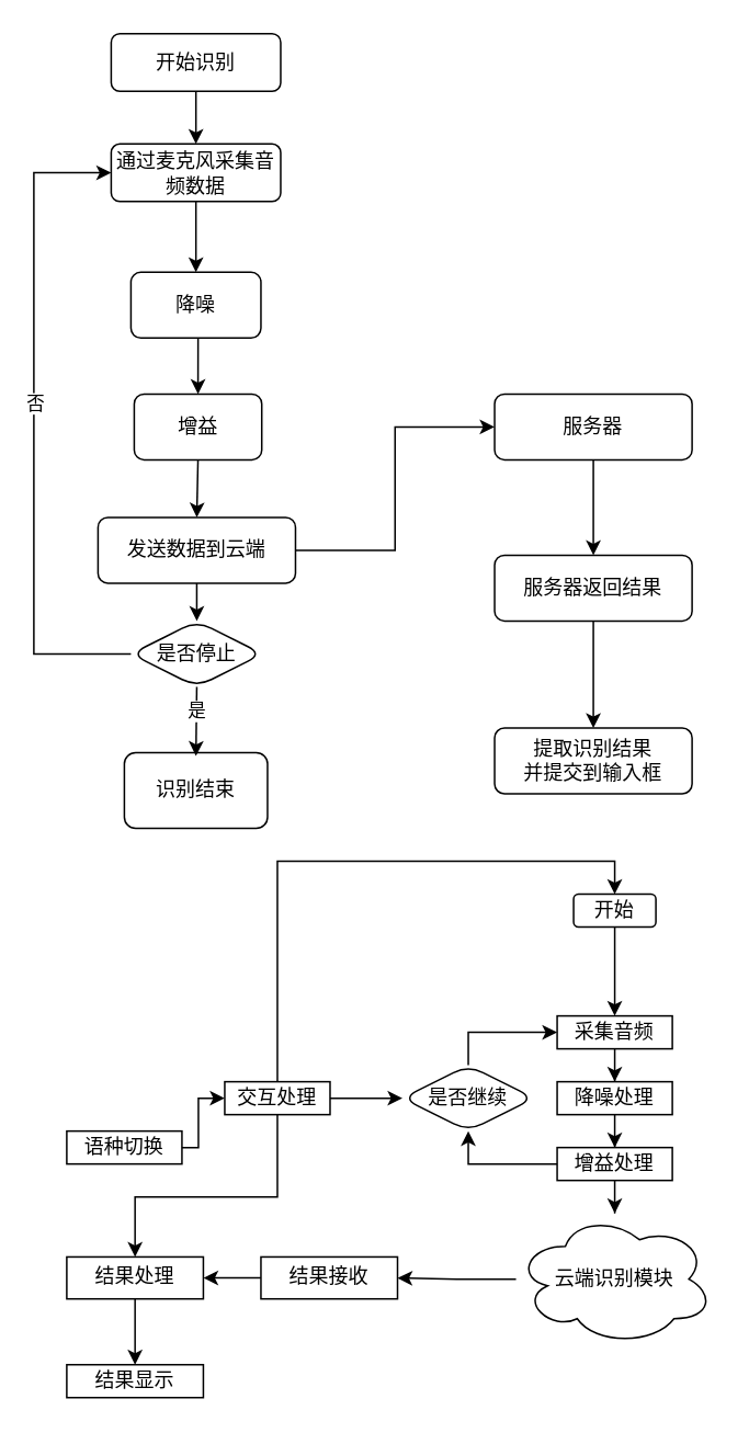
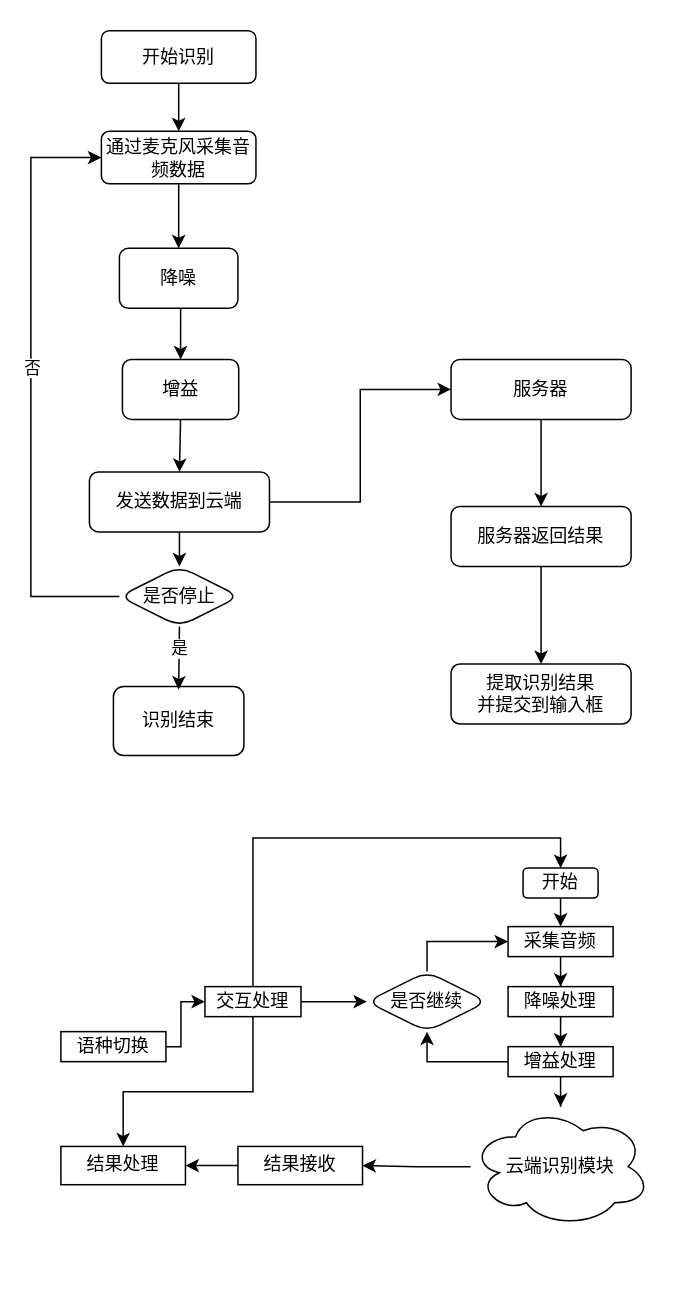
  <mxCell id="0" />
  <mxCell id="1" parent="0" />
  <mxCell id="2" value="" style="edgeStyle=orthogonalEdgeStyle;rounded=0;orthogonalLoop=1;jettySize=auto;html=1;" parent="1" source="3" target="6" edge="1"><mxGeometry relative="1" as="geometry" /></mxCell>
  <mxCell id="3" value="开始识别" style="rounded=1;whiteSpace=wrap;html=1;fontSize=12;glass=0;strokeWidth=1;shadow=0;" parent="1" vertex="1"><mxGeometry x="67" y="20" width="103" height="35" as="geometry" /></mxCell>
  <mxCell id="4" value="识别结束" style="rounded=1;whiteSpace=wrap;html=1;fontSize=12;glass=0;strokeWidth=1;shadow=0;" parent="1" vertex="1"><mxGeometry x="75" y="457" width="87" height="46" as="geometry" /></mxCell>
  <mxCell id="5" style="edgeStyle=orthogonalEdgeStyle;rounded=0;orthogonalLoop=1;jettySize=auto;html=1;exitX=0.5;exitY=1;exitDx=0;exitDy=0;entryX=0.5;entryY=0;entryDx=0;entryDy=0;" parent="1" source="6" target="19" edge="1"><mxGeometry relative="1" as="geometry" /></mxCell>
  <mxCell id="6" value="通过麦克风采集音频数据" style="rounded=1;whiteSpace=wrap;html=1;fontSize=12;glass=0;strokeWidth=1;shadow=0;" parent="1" vertex="1"><mxGeometry x="67" y="87" width="103" height="35" as="geometry" /></mxCell>
  <mxCell id="7" style="edgeStyle=orthogonalEdgeStyle;rounded=0;orthogonalLoop=1;jettySize=auto;html=1;exitX=0.5;exitY=1;exitDx=0;exitDy=0;entryX=0.5;entryY=0;entryDx=0;entryDy=0;" parent="1" source="8" target="11" edge="1"><mxGeometry relative="1" as="geometry" /></mxCell>
  <mxCell id="8" value="增益" style="rounded=1;whiteSpace=wrap;html=1;fontSize=12;glass=0;strokeWidth=1;shadow=0;" parent="1" vertex="1"><mxGeometry x="81" y="239" width="77.5" height="40" as="geometry" /></mxCell>
  <mxCell id="9" style="edgeStyle=orthogonalEdgeStyle;rounded=0;orthogonalLoop=1;jettySize=auto;html=1;exitX=1;exitY=0.5;exitDx=0;exitDy=0;entryX=0;entryY=0.5;entryDx=0;entryDy=0;" parent="1" source="11" target="12" edge="1"><mxGeometry relative="1" as="geometry" /></mxCell>
  <mxCell id="10" style="edgeStyle=orthogonalEdgeStyle;rounded=0;orthogonalLoop=1;jettySize=auto;html=1;exitX=0.5;exitY=1;exitDx=0;exitDy=0;entryX=0.5;entryY=0;entryDx=0;entryDy=0;" parent="1" source="11" target="17" edge="1"><mxGeometry relative="1" as="geometry" /></mxCell>
  <mxCell id="11" value="发送数据到云端" style="rounded=1;whiteSpace=wrap;html=1;fontSize=12;glass=0;strokeWidth=1;shadow=0;" parent="1" vertex="1"><mxGeometry x="59" y="314" width="120" height="40" as="geometry" /></mxCell>
  <mxCell id="12" value="服务器" style="rounded=1;whiteSpace=wrap;html=1;fontSize=12;glass=0;strokeWidth=1;shadow=0;" parent="1" vertex="1"><mxGeometry x="300" y="239" width="120" height="40" as="geometry" /></mxCell>
  <mxCell id="13" style="edgeStyle=orthogonalEdgeStyle;rounded=0;orthogonalLoop=1;jettySize=auto;html=1;exitX=0.5;exitY=1;exitDx=0;exitDy=0;entryX=0.5;entryY=0;entryDx=0;entryDy=0;" parent="1" source="17" edge="1"><mxGeometry relative="1" as="geometry"><mxPoint x="118.5" y="459" as="targetPoint" /></mxGeometry></mxCell>
  <mxCell id="14" value="是" style="edgeLabel;html=1;align=center;verticalAlign=middle;resizable=0;points=[];" parent="13" vertex="1" connectable="0"><mxGeometry x="-0.286" relative="1" as="geometry"><mxPoint as="offset" /></mxGeometry></mxCell>
  <mxCell id="15" style="edgeStyle=orthogonalEdgeStyle;rounded=0;orthogonalLoop=1;jettySize=auto;html=1;exitX=0;exitY=0.5;exitDx=0;exitDy=0;entryX=0;entryY=0.5;entryDx=0;entryDy=0;" parent="1" source="17" target="6" edge="1"><mxGeometry relative="1" as="geometry"><Array as="points"><mxPoint x="20" y="397" /><mxPoint x="20" y="105" /></Array></mxGeometry></mxCell>
  <mxCell id="16" value="否" style="edgeLabel;html=1;align=center;verticalAlign=middle;resizable=0;points=[];" parent="15" vertex="1" connectable="0"><mxGeometry x="0.064" relative="1" as="geometry"><mxPoint as="offset" /></mxGeometry></mxCell>
  <mxCell id="17" value="是否停止" style="rhombus;whiteSpace=wrap;html=1;rounded=1;glass=0;strokeWidth=1;shadow=0;" parent="1" vertex="1"><mxGeometry x="79" y="377" width="80" height="40" as="geometry" /></mxCell>
  <mxCell id="18" style="edgeStyle=orthogonalEdgeStyle;rounded=0;orthogonalLoop=1;jettySize=auto;html=1;exitX=0.5;exitY=1;exitDx=0;exitDy=0;entryX=0.5;entryY=0;entryDx=0;entryDy=0;" parent="1" source="19" target="8" edge="1"><mxGeometry relative="1" as="geometry" /></mxCell>
  <mxCell id="19" value="降噪" style="rounded=1;whiteSpace=wrap;html=1;fontSize=12;glass=0;strokeWidth=1;shadow=0;" parent="1" vertex="1"><mxGeometry x="79" y="165" width="79" height="40" as="geometry" /></mxCell>
  <mxCell id="20" value="" style="edgeStyle=orthogonalEdgeStyle;rounded=0;orthogonalLoop=1;jettySize=auto;html=1;exitX=0.5;exitY=1;exitDx=0;exitDy=0;" parent="1" source="12" target="22" edge="1"><mxGeometry relative="1" as="geometry"><mxPoint x="370" y="367" as="targetPoint" /><mxPoint x="370" y="245" as="sourcePoint" /></mxGeometry></mxCell>
  <mxCell id="21" value="" style="edgeStyle=orthogonalEdgeStyle;rounded=0;orthogonalLoop=1;jettySize=auto;html=1;" parent="1" source="22" target="23" edge="1"><mxGeometry relative="1" as="geometry" /></mxCell>
  <mxCell id="22" value="服务器返回结果" style="rounded=1;whiteSpace=wrap;html=1;fontSize=12;glass=0;strokeWidth=1;shadow=0;" parent="1" vertex="1"><mxGeometry x="300" y="337" width="120" height="40" as="geometry" /></mxCell>
  <mxCell id="23" value="提取识别结果&lt;div&gt;并提交到输入框&lt;/div&gt;" style="rounded=1;whiteSpace=wrap;html=1;fontSize=12;glass=0;strokeWidth=1;shadow=0;" parent="1" vertex="1"><mxGeometry x="300" y="442" width="120" height="40" as="geometry" /></mxCell>
  <mxCell id="24" value="语种切换" style="rounded=0;whiteSpace=wrap;html=1;" vertex="1" parent="1"><mxGeometry x="40" y="687" width="70" height="20" as="geometry" /></mxCell>
  <mxCell id="25" style="edgeStyle=orthogonalEdgeStyle;rounded=0;orthogonalLoop=1;jettySize=auto;html=1;exitX=1;exitY=0.5;exitDx=0;exitDy=0;entryX=0;entryY=0.5;entryDx=0;entryDy=0;" edge="1" parent="1" source="28" target="42"><mxGeometry relative="1" as="geometry" /></mxCell>
  <mxCell id="26" style="edgeStyle=orthogonalEdgeStyle;rounded=0;orthogonalLoop=1;jettySize=auto;html=1;exitX=0.5;exitY=0;exitDx=0;exitDy=0;entryX=0.5;entryY=0;entryDx=0;entryDy=0;" edge="1" parent="1" source="28" target="40"><mxGeometry relative="1" as="geometry" /></mxCell>
  <mxCell id="27" style="edgeStyle=orthogonalEdgeStyle;rounded=0;orthogonalLoop=1;jettySize=auto;html=1;exitX=0.5;exitY=1;exitDx=0;exitDy=0;entryX=0.5;entryY=0;entryDx=0;entryDy=0;" edge="1" parent="1" source="28" target="46"><mxGeometry relative="1" as="geometry"><Array as="points"><mxPoint x="168" y="727" /><mxPoint x="81" y="727" /></Array></mxGeometry></mxCell>
  <mxCell id="28" value="交互处理" style="rounded=0;whiteSpace=wrap;html=1;" vertex="1" parent="1"><mxGeometry x="136" y="657" width="64" height="20" as="geometry" /></mxCell>
  <mxCell id="29" style="edgeStyle=orthogonalEdgeStyle;rounded=0;orthogonalLoop=1;jettySize=auto;html=1;entryX=0;entryY=0.5;entryDx=0;entryDy=0;exitX=1;exitY=0.5;exitDx=0;exitDy=0;" edge="1" parent="1" source="24" target="28"><mxGeometry relative="1" as="geometry"><mxPoint x="120" y="647" as="sourcePoint" /><mxPoint x="145" y="677" as="targetPoint" /><Array as="points"><mxPoint x="120" y="697" /><mxPoint x="120" y="667" /></Array></mxGeometry></mxCell>
  <mxCell id="30" value="" style="edgeStyle=orthogonalEdgeStyle;rounded=0;orthogonalLoop=1;jettySize=auto;html=1;" edge="1" parent="1" source="31" target="33"><mxGeometry relative="1" as="geometry" /></mxCell>
  <mxCell id="31" value="采集音频" style="rounded=0;whiteSpace=wrap;html=1;" vertex="1" parent="1"><mxGeometry x="338" y="617" width="70" height="20" as="geometry" /></mxCell>
  <mxCell id="32" value="" style="edgeStyle=orthogonalEdgeStyle;rounded=0;orthogonalLoop=1;jettySize=auto;html=1;" edge="1" parent="1" source="33" target="36"><mxGeometry relative="1" as="geometry" /></mxCell>
  <mxCell id="33" value="降噪处理" style="rounded=0;whiteSpace=wrap;html=1;" vertex="1" parent="1"><mxGeometry x="338" y="657" width="70" height="20" as="geometry" /></mxCell>
  <mxCell id="34" value="" style="edgeStyle=orthogonalEdgeStyle;rounded=0;orthogonalLoop=1;jettySize=auto;html=1;" edge="1" parent="1" source="36" target="38"><mxGeometry relative="1" as="geometry" /></mxCell>
  <mxCell id="35" style="edgeStyle=orthogonalEdgeStyle;rounded=0;orthogonalLoop=1;jettySize=auto;html=1;exitX=0;exitY=0.5;exitDx=0;exitDy=0;entryX=0.5;entryY=1;entryDx=0;entryDy=0;" edge="1" parent="1" source="36" target="42"><mxGeometry relative="1" as="geometry" /></mxCell>
  <mxCell id="36" value="增益处理" style="rounded=0;whiteSpace=wrap;html=1;" vertex="1" parent="1"><mxGeometry x="338" y="697" width="70" height="20" as="geometry" /></mxCell>
  <mxCell id="37" value="" style="edgeStyle=orthogonalEdgeStyle;rounded=0;orthogonalLoop=1;jettySize=auto;html=1;" edge="1" parent="1" source="38" target="44"><mxGeometry relative="1" as="geometry" /></mxCell>
  <mxCell id="38" value="云端识别模块" style="ellipse;shape=cloud;whiteSpace=wrap;html=1;" vertex="1" parent="1"><mxGeometry x="313" y="737" width="120" height="80" as="geometry" /></mxCell>
  <mxCell id="39" style="edgeStyle=orthogonalEdgeStyle;rounded=0;orthogonalLoop=1;jettySize=auto;html=1;exitX=0.5;exitY=1;exitDx=0;exitDy=0;entryX=0.5;entryY=0;entryDx=0;entryDy=0;" edge="1" parent="1" source="40" target="31"><mxGeometry relative="1" as="geometry" /></mxCell>
- <mxCell id="40" value="开始" style="rounded=1;whiteSpace=wrap;html=1;" vertex="1" parent="1"><mxGeometry x="348" y="543" width="50" height="20" as="geometry" /></mxCell>
+ <mxCell id="40" value="开始" style="rounded=1;whiteSpace=wrap;html=1;" vertex="1" parent="1"><mxGeometry x="348" y="578" width="50" height="20" as="geometry" /></mxCell>
  <mxCell id="41" style="edgeStyle=orthogonalEdgeStyle;rounded=0;orthogonalLoop=1;jettySize=auto;html=1;exitX=0.5;exitY=0;exitDx=0;exitDy=0;entryX=0;entryY=0.5;entryDx=0;entryDy=0;" edge="1" parent="1" source="42" target="31"><mxGeometry relative="1" as="geometry" /></mxCell>
  <mxCell id="42" value="是否继续" style="rhombus;whiteSpace=wrap;html=1;rounded=1;glass=0;strokeWidth=1;shadow=0;" vertex="1" parent="1"><mxGeometry x="244" y="647" width="80" height="40" as="geometry" /></mxCell>
  <mxCell id="43" style="edgeStyle=orthogonalEdgeStyle;rounded=0;orthogonalLoop=1;jettySize=auto;html=1;exitX=0;exitY=0.5;exitDx=0;exitDy=0;entryX=1;entryY=0.5;entryDx=0;entryDy=0;" edge="1" parent="1" source="44" target="46"><mxGeometry relative="1" as="geometry" /></mxCell>
  <mxCell id="44" value="结果接收" style="whiteSpace=wrap;html=1;" vertex="1" parent="1"><mxGeometry x="158" y="763.5" width="83" height="25.5" as="geometry" /></mxCell>
- <mxCell id="45" style="edgeStyle=orthogonalEdgeStyle;rounded=0;orthogonalLoop=1;jettySize=auto;html=1;exitX=0.5;exitY=1;exitDx=0;exitDy=0;entryX=0.5;entryY=0;entryDx=0;entryDy=0;" edge="1" parent="1" source="46" target="47"><mxGeometry relative="1" as="geometry" /></mxCell>
  <mxCell id="46" value="结果处理" style="whiteSpace=wrap;html=1;" vertex="1" parent="1"><mxGeometry x="40" y="763.5" width="83" height="25.5" as="geometry" /></mxCell>
- <mxCell id="47" value="结果显示" style="whiteSpace=wrap;html=1;" vertex="1" parent="1"><mxGeometry x="40" y="829" width="83" height="20" as="geometry" /></mxCell>
